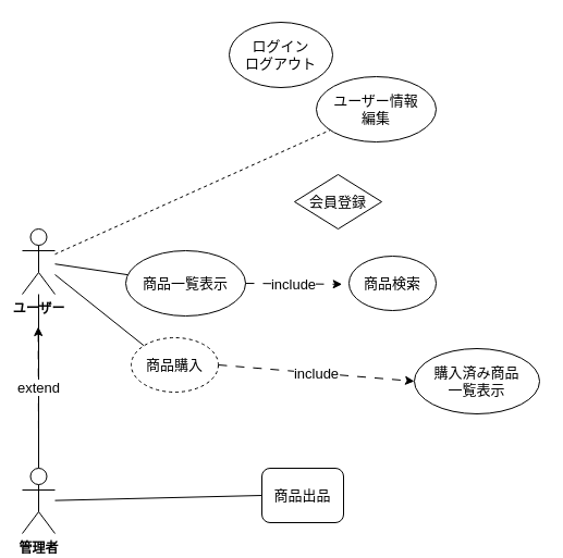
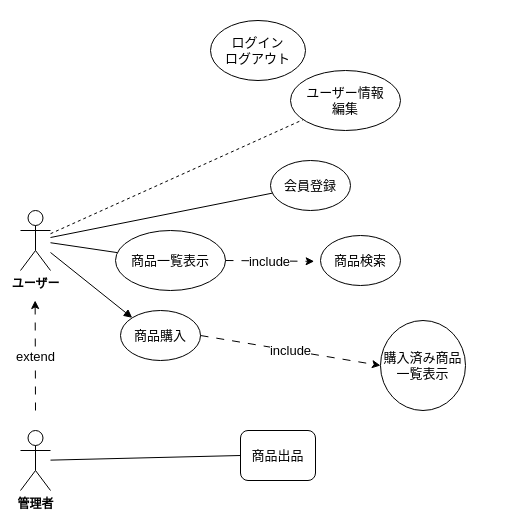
  <mxCell id="0" />
  <mxCell id="1" parent="0" />
  <mxCell id="2" value="ユーザー" style="shape=umlActor;verticalLabelPosition=bottom;verticalAlign=top;html=1;outlineConnect=0;fontStyle=1" parent="1" vertex="1"><mxGeometry x="20" y="210" width="30" height="60" as="geometry" /></mxCell>
- <mxCell id="3" value="" style="endArrow=none;html=1;" parent="1" source="2" target="15" edge="1"><mxGeometry width="50" height="50" relative="1" as="geometry"><mxPoint x="50" y="240" as="sourcePoint" /><mxPoint x="110" y="170" as="targetPoint" /></mxGeometry></mxCell>
- <mxCell id="4" value="&lt;font style=&quot;font-size: 13px;&quot;&gt;会員登録&lt;/font&gt;" style="rhombus;whiteSpace=wrap;html=1;" parent="1" vertex="1"><mxGeometry x="270" y="160" width="80" height="50" as="geometry" /></mxCell>
+ <mxCell id="3" value="" style="endArrow=none;html=1;" parent="1" source="2" target="4" edge="1"><mxGeometry width="50" height="50" relative="1" as="geometry"><mxPoint x="50" y="240" as="sourcePoint" /><mxPoint x="110" y="170" as="targetPoint" /></mxGeometry></mxCell>
+ <mxCell id="4" value="&lt;font style=&quot;font-size: 13px;&quot;&gt;会員登録&lt;/font&gt;" style="ellipse;whiteSpace=wrap;html=1;" parent="1" vertex="1"><mxGeometry x="270" y="160" width="80" height="50" as="geometry" /></mxCell>
  <mxCell id="5" value="" style="endArrow=none;html=1;" parent="1" source="2" target="6" edge="1"><mxGeometry width="50" height="50" relative="1" as="geometry"><mxPoint x="60" y="230" as="sourcePoint" /><mxPoint x="130" y="240" as="targetPoint" /></mxGeometry></mxCell>
  <mxCell id="6" value="&lt;font style=&quot;font-size: 13px;&quot;&gt;商品一覧表示&lt;/font&gt;" style="ellipse;whiteSpace=wrap;html=1;" parent="1" vertex="1"><mxGeometry x="115" y="230" width="110" height="60" as="geometry" /></mxCell>
  <mxCell id="7" value="&lt;font style=&quot;font-size: 13px;&quot;&gt;商品検索&lt;/font&gt;" style="ellipse;whiteSpace=wrap;html=1;" parent="1" vertex="1"><mxGeometry x="320" y="235" width="80" height="50" as="geometry" /></mxCell>
  <mxCell id="8" value="" style="endArrow=none;html=1;dashed=1;" parent="1" source="2" target="9" edge="1"><mxGeometry width="50" height="50" relative="1" as="geometry"><mxPoint x="50" y="230" as="sourcePoint" /><mxPoint x="270" y="60" as="targetPoint" /></mxGeometry></mxCell>
  <mxCell id="9" value="&lt;font style=&quot;font-size: 13px;&quot;&gt;&lt;font style=&quot;font-size: 13px;&quot;&gt;ユーザー情報&lt;br&gt;編集&lt;/font&gt;&lt;/font&gt;" style="ellipse;whiteSpace=wrap;html=1;" parent="1" vertex="1"><mxGeometry x="290" y="70" width="110" height="60" as="geometry" /></mxCell>
  <mxCell id="10" value="&lt;font style=&quot;font-size: 13px;&quot;&gt;ログイン&lt;br&gt;ログアウト&lt;br&gt;&lt;/font&gt;" style="ellipse;whiteSpace=wrap;html=1;" parent="1" vertex="1"><mxGeometry x="210" y="20" width="95" height="60" as="geometry" /></mxCell>
  <mxCell id="11" value="" style="endArrow=none;html=1;fontSize=13;entryX=0;entryY=0.5;entryDx=0;entryDy=0;" parent="1" source="15" target="12" edge="1"><mxGeometry width="50" height="50" relative="1" as="geometry"><mxPoint x="60" y="450" as="sourcePoint" /><mxPoint x="530" y="220" as="targetPoint" /></mxGeometry></mxCell>
  <mxCell id="12" value="商品出品" style="whiteSpace=wrap;html=1;fontSize=13;rounded=1;" parent="1" vertex="1"><mxGeometry x="240" y="430" width="75" height="50" as="geometry" /></mxCell>
- <mxCell id="13" value="&lt;font style=&quot;font-size: 13px;&quot;&gt;購入済み商品&lt;br&gt;一覧表示&lt;/font&gt;" style="ellipse;whiteSpace=wrap;html=1;" parent="1" vertex="1"><mxGeometry x="380" y="320" width="115" height="60" as="geometry" /></mxCell>
- <mxCell id="14" value="&lt;font style=&quot;font-size: 13px;&quot;&gt;商品購入&lt;/font&gt;" style="ellipse;whiteSpace=wrap;html=1;dashed=1;" parent="1" vertex="1"><mxGeometry x="120" y="310" width="80" height="50" as="geometry" /></mxCell>
+ <mxCell id="13" value="&lt;font style=&quot;font-size: 13px;&quot;&gt;購入済み商品&lt;br&gt;一覧表示&lt;/font&gt;" style="ellipse;whiteSpace=wrap;html=1;" parent="1" vertex="1"><mxGeometry x="380" y="320" width="85" height="90" as="geometry" /></mxCell>
+ <mxCell id="14" value="&lt;font style=&quot;font-size: 13px;&quot;&gt;商品購入&lt;/font&gt;" style="ellipse;whiteSpace=wrap;html=1;" parent="1" vertex="1"><mxGeometry x="120" y="310" width="80" height="50" as="geometry" /></mxCell>
  <mxCell id="15" value="管理者" style="shape=umlActor;verticalLabelPosition=bottom;verticalAlign=top;html=1;outlineConnect=0;fontStyle=1" parent="1" vertex="1"><mxGeometry x="20" y="430" width="30" height="60" as="geometry" /></mxCell>
  <mxCell id="16" value="" style="endArrow=classic;html=1;dashed=1;dashPattern=8 8;fontSize=13;" parent="1" edge="1"><mxGeometry relative="1" as="geometry"><mxPoint x="35" y="410" as="sourcePoint" /><mxPoint x="34.64" y="300" as="targetPoint" /></mxGeometry></mxCell>
  <mxCell id="17" value="extend" style="edgeLabel;resizable=0;html=1;align=center;verticalAlign=middle;fontSize=13;" parent="16" connectable="0" vertex="1"><mxGeometry relative="1" as="geometry" /></mxCell>
  <mxCell id="18" value="" style="endArrow=classic;html=1;dashed=1;dashPattern=8 8;fontSize=13;endFill=1;exitX=1;exitY=0.5;exitDx=0;exitDy=0;entryX=-0.079;entryY=0.517;entryDx=0;entryDy=0;entryPerimeter=0;" parent="1" source="6" target="7" edge="1"><mxGeometry relative="1" as="geometry"><mxPoint x="199.997" y="190" as="sourcePoint" /><mxPoint x="270" y="255" as="targetPoint" /></mxGeometry></mxCell>
  <mxCell id="19" value="include" style="edgeLabel;resizable=0;html=1;align=center;verticalAlign=middle;fontSize=13;" parent="18" connectable="0" vertex="1"><mxGeometry relative="1" as="geometry" /></mxCell>
  <mxCell id="20" value="" style="endArrow=classic;html=1;dashed=1;dashPattern=8 8;fontSize=13;endFill=1;exitX=1;exitY=0.5;exitDx=0;exitDy=0;entryX=0;entryY=0.5;entryDx=0;entryDy=0;" parent="1" source="14" target="13" edge="1"><mxGeometry relative="1" as="geometry"><mxPoint x="270" y="355" as="sourcePoint" /><mxPoint x="365" y="380" as="targetPoint" /></mxGeometry></mxCell>
  <mxCell id="21" value="include" style="edgeLabel;resizable=0;html=1;align=center;verticalAlign=middle;fontSize=13;" parent="20" connectable="0" vertex="1"><mxGeometry relative="1" as="geometry" /></mxCell>
- <mxCell id="22" value="" style="endArrow=none;html=1;entryX=0;entryY=0;entryDx=0;entryDy=0;" parent="1" source="2" target="14" edge="1"><mxGeometry width="50" height="50" relative="1" as="geometry"><mxPoint x="50" y="240" as="sourcePoint" /><mxPoint x="274.174" y="379.999" as="targetPoint" /></mxGeometry></mxCell>
+ <mxCell id="22" value="" style="endArrow=block;html=1;entryX=0;entryY=0;entryDx=0;entryDy=0;" parent="1" source="2" target="14" edge="1"><mxGeometry width="50" height="50" relative="1" as="geometry"><mxPoint x="50" y="240" as="sourcePoint" /><mxPoint x="274.174" y="379.999" as="targetPoint" /></mxGeometry></mxCell>
